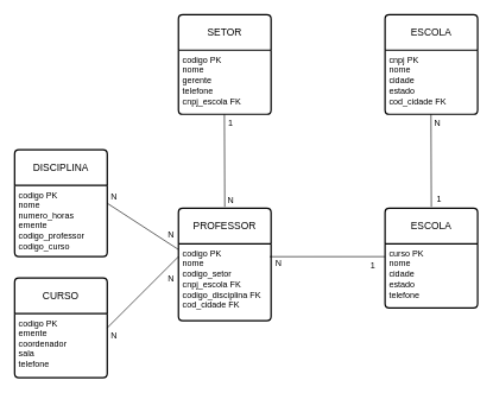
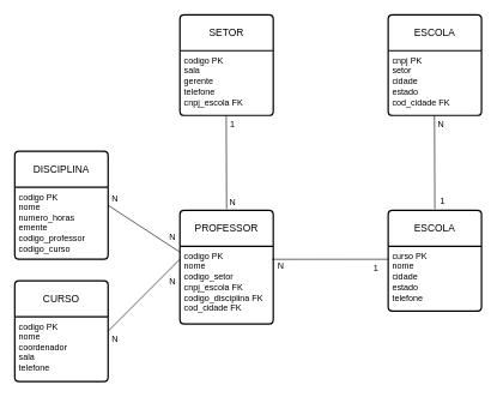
  <mxCell id="0" />
  <mxCell id="1" parent="0" />
  <mxCell id="2" value="ESCOLA" style="swimlane;childLayout=stackLayout;horizontal=1;startSize=50;horizontalStack=0;rounded=1;fontSize=14;fontStyle=0;strokeWidth=2;resizeParent=0;resizeLast=1;shadow=0;dashed=0;align=center;arcSize=4;whiteSpace=wrap;html=1;" vertex="1" parent="1"><mxGeometry x="540" y="20" width="130" height="140" as="geometry" /></mxCell>
- <mxCell id="3" value="cnpj PK&lt;br&gt;nome&lt;br&gt;cidade&lt;br&gt;estado&lt;br&gt;cod_cidade FK" style="align=left;strokeColor=none;fillColor=none;spacingLeft=4;fontSize=12;verticalAlign=top;resizable=0;rotatable=0;part=1;html=1;" vertex="1" parent="2"><mxGeometry y="50" width="130" height="90" as="geometry" /></mxCell>
+ <mxCell id="3" value="cnpj PK&lt;br&gt;setor&lt;br&gt;cidade&lt;br&gt;estado&lt;br&gt;cod_cidade FK" style="align=left;strokeColor=none;fillColor=none;spacingLeft=4;fontSize=12;verticalAlign=top;resizable=0;rotatable=0;part=1;html=1;" vertex="1" parent="2"><mxGeometry y="50" width="130" height="90" as="geometry" /></mxCell>
  <mxCell id="4" value="SETOR" style="swimlane;childLayout=stackLayout;horizontal=1;startSize=50;horizontalStack=0;rounded=1;fontSize=14;fontStyle=0;strokeWidth=2;resizeParent=0;resizeLast=1;shadow=0;dashed=0;align=center;arcSize=4;whiteSpace=wrap;html=1;" vertex="1" parent="1"><mxGeometry x="250" y="20" width="130" height="140" as="geometry" /></mxCell>
- <mxCell id="5" value="codigo PK&lt;br&gt;nome&amp;nbsp;&lt;br&gt;gerente&amp;nbsp;&lt;br&gt;telefone&lt;br&gt;cnpj_escola FK" style="align=left;strokeColor=none;fillColor=none;spacingLeft=4;fontSize=12;verticalAlign=top;resizable=0;rotatable=0;part=1;html=1;" vertex="1" parent="4"><mxGeometry y="50" width="130" height="90" as="geometry" /></mxCell>
+ <mxCell id="5" value="codigo PK&lt;br&gt;sala&amp;nbsp;&lt;br&gt;gerente&amp;nbsp;&lt;br&gt;telefone&lt;br&gt;cnpj_escola FK" style="align=left;strokeColor=none;fillColor=none;spacingLeft=4;fontSize=12;verticalAlign=top;resizable=0;rotatable=0;part=1;html=1;" vertex="1" parent="4"><mxGeometry y="50" width="130" height="90" as="geometry" /></mxCell>
  <mxCell id="6" value="CURSO" style="swimlane;childLayout=stackLayout;horizontal=1;startSize=50;horizontalStack=0;rounded=1;fontSize=14;fontStyle=0;strokeWidth=2;resizeParent=0;resizeLast=1;shadow=0;dashed=0;align=center;arcSize=4;whiteSpace=wrap;html=1;" vertex="1" parent="1"><mxGeometry x="20" y="390" width="130" height="140" as="geometry" /></mxCell>
- <mxCell id="7" value="codigo PK&lt;br&gt;emente&lt;br&gt;coordenador&lt;br&gt;sala&lt;br&gt;telefone" style="align=left;strokeColor=none;fillColor=none;spacingLeft=4;fontSize=12;verticalAlign=top;resizable=0;rotatable=0;part=1;html=1;" vertex="1" parent="6"><mxGeometry y="50" width="130" height="90" as="geometry" /></mxCell>
+ <mxCell id="7" value="codigo PK&lt;br&gt;nome&lt;br&gt;coordenador&lt;br&gt;sala&lt;br&gt;telefone" style="align=left;strokeColor=none;fillColor=none;spacingLeft=4;fontSize=12;verticalAlign=top;resizable=0;rotatable=0;part=1;html=1;" vertex="1" parent="6"><mxGeometry y="50" width="130" height="90" as="geometry" /></mxCell>
  <mxCell id="8" value="PROFESSOR" style="swimlane;childLayout=stackLayout;horizontal=1;startSize=50;horizontalStack=0;rounded=1;fontSize=14;fontStyle=0;strokeWidth=2;resizeParent=0;resizeLast=1;shadow=0;dashed=0;align=center;arcSize=4;whiteSpace=wrap;html=1;" vertex="1" parent="1"><mxGeometry x="250" y="292" width="130" height="158" as="geometry" /></mxCell>
  <mxCell id="9" value="codigo PK&lt;br&gt;nome&lt;br&gt;codigo_setor&lt;br&gt;cnpj_escola FK&lt;br&gt;codigo_disciplina FK&lt;br&gt;cod_cidade FK" style="align=left;strokeColor=none;fillColor=none;spacingLeft=4;fontSize=12;verticalAlign=top;resizable=0;rotatable=0;part=1;html=1;" vertex="1" parent="8"><mxGeometry y="50" width="130" height="108" as="geometry" /></mxCell>
  <mxCell id="10" value="DISCIPLINA" style="swimlane;childLayout=stackLayout;horizontal=1;startSize=50;horizontalStack=0;rounded=1;fontSize=14;fontStyle=0;strokeWidth=2;resizeParent=0;resizeLast=1;shadow=0;dashed=0;align=center;arcSize=4;whiteSpace=wrap;html=1;" vertex="1" parent="1"><mxGeometry x="20" y="210" width="130" height="150" as="geometry" /></mxCell>
  <mxCell id="11" value="codigo PK&lt;br&gt;nome&amp;nbsp;&lt;br&gt;numero_horas&lt;br&gt;emente&lt;br&gt;codigo_professor&lt;br&gt;codigo_curso" style="align=left;strokeColor=none;fillColor=none;spacingLeft=4;fontSize=12;verticalAlign=top;resizable=0;rotatable=0;part=1;html=1;" vertex="1" parent="10"><mxGeometry y="50" width="130" height="100" as="geometry" /></mxCell>
  <mxCell id="12" value="" style="endArrow=none;html=1;rounded=0;" edge="1" parent="1"><mxGeometry relative="1" as="geometry"><mxPoint x="314.5" y="160" as="sourcePoint" /><mxPoint x="315" y="290" as="targetPoint" /></mxGeometry></mxCell>
  <mxCell id="13" value="1" style="resizable=0;html=1;whiteSpace=wrap;align=left;verticalAlign=bottom;" connectable="0" vertex="1" parent="12"><mxGeometry x="-1" relative="1" as="geometry"><mxPoint x="3" y="21" as="offset" /></mxGeometry></mxCell>
  <mxCell id="14" value="N" style="resizable=0;html=1;whiteSpace=wrap;align=right;verticalAlign=bottom;" connectable="0" vertex="1" parent="12"><mxGeometry x="1" relative="1" as="geometry"><mxPoint x="14" as="offset" /></mxGeometry></mxCell>
  <mxCell id="15" value="ESCOLA" style="swimlane;childLayout=stackLayout;horizontal=1;startSize=50;horizontalStack=0;rounded=1;fontSize=14;fontStyle=0;strokeWidth=2;resizeParent=0;resizeLast=1;shadow=0;dashed=0;align=center;arcSize=4;whiteSpace=wrap;html=1;" vertex="1" parent="1"><mxGeometry x="540" y="292" width="130" height="140" as="geometry" /></mxCell>
  <mxCell id="16" value="curso PK&lt;br&gt;nome&lt;br&gt;cidade&lt;br&gt;estado&lt;br&gt;telefone" style="align=left;strokeColor=none;fillColor=none;spacingLeft=4;fontSize=12;verticalAlign=top;resizable=0;rotatable=0;part=1;html=1;" vertex="1" parent="15"><mxGeometry y="50" width="130" height="90" as="geometry" /></mxCell>
  <mxCell id="17" value="" style="endArrow=none;html=1;rounded=0;" edge="1" parent="1"><mxGeometry relative="1" as="geometry"><mxPoint x="604.5" y="160" as="sourcePoint" /><mxPoint x="605" y="290" as="targetPoint" /></mxGeometry></mxCell>
  <mxCell id="18" value="1" style="resizable=0;html=1;whiteSpace=wrap;align=left;verticalAlign=bottom;" connectable="0" vertex="1" parent="17"><mxGeometry x="-1" relative="1" as="geometry"><mxPoint x="6" y="127" as="offset" /></mxGeometry></mxCell>
  <mxCell id="19" value="N" style="resizable=0;html=1;whiteSpace=wrap;align=right;verticalAlign=bottom;" connectable="0" vertex="1" parent="17"><mxGeometry x="1" relative="1" as="geometry"><mxPoint x="14" y="-110" as="offset" /></mxGeometry></mxCell>
  <mxCell id="20" value="" style="endArrow=none;html=1;rounded=0;entryX=-0.023;entryY=0.344;entryDx=0;entryDy=0;entryPerimeter=0;exitX=0.985;exitY=0.167;exitDx=0;exitDy=0;exitPerimeter=0;" edge="1" parent="1" source="9"><mxGeometry relative="1" as="geometry"><mxPoint x="385" y="360" as="sourcePoint" /><mxPoint x="540" y="360" as="targetPoint" /></mxGeometry></mxCell>
  <mxCell id="21" value="1" style="resizable=0;html=1;whiteSpace=wrap;align=left;verticalAlign=bottom;" connectable="0" vertex="1" parent="20"><mxGeometry x="-1" relative="1" as="geometry"><mxPoint x="140" y="21" as="offset" /></mxGeometry></mxCell>
  <mxCell id="22" value="N" style="resizable=0;html=1;whiteSpace=wrap;align=right;verticalAlign=bottom;" connectable="0" vertex="1" parent="20"><mxGeometry x="1" relative="1" as="geometry"><mxPoint x="-144" y="17" as="offset" /></mxGeometry></mxCell>
  <mxCell id="23" value="" style="endArrow=none;html=1;rounded=0;exitX=1;exitY=0.25;exitDx=0;exitDy=0;" edge="1" parent="1" source="11"><mxGeometry relative="1" as="geometry"><mxPoint x="80" y="320" as="sourcePoint" /><mxPoint x="250" y="350" as="targetPoint" /></mxGeometry></mxCell>
  <mxCell id="24" value="N" style="resizable=0;html=1;whiteSpace=wrap;align=right;verticalAlign=bottom;" connectable="0" vertex="1" parent="23"><mxGeometry x="1" relative="1" as="geometry"><mxPoint x="-85" y="-65" as="offset" /></mxGeometry></mxCell>
  <mxCell id="25" value="N" style="resizable=0;html=1;whiteSpace=wrap;align=right;verticalAlign=bottom;" connectable="0" vertex="1" parent="1"><mxGeometry x="201.005" y="309.004" as="geometry"><mxPoint x="44" y="28" as="offset" /></mxGeometry></mxCell>
  <mxCell id="26" value="" style="endArrow=none;html=1;rounded=0;exitX=1;exitY=0.25;exitDx=0;exitDy=0;" edge="1" parent="1"><mxGeometry relative="1" as="geometry"><mxPoint x="150" y="460" as="sourcePoint" /><mxPoint x="250" y="360" as="targetPoint" /></mxGeometry></mxCell>
  <mxCell id="27" value="N" style="resizable=0;html=1;whiteSpace=wrap;align=right;verticalAlign=bottom;" connectable="0" vertex="1" parent="26"><mxGeometry x="1" relative="1" as="geometry"><mxPoint x="-85" y="120" as="offset" /></mxGeometry></mxCell>
  <mxCell id="28" value="N" style="resizable=0;html=1;whiteSpace=wrap;align=right;verticalAlign=bottom;" connectable="0" vertex="1" parent="1"><mxGeometry x="116" y="400" width="130" as="geometry" /></mxCell>
